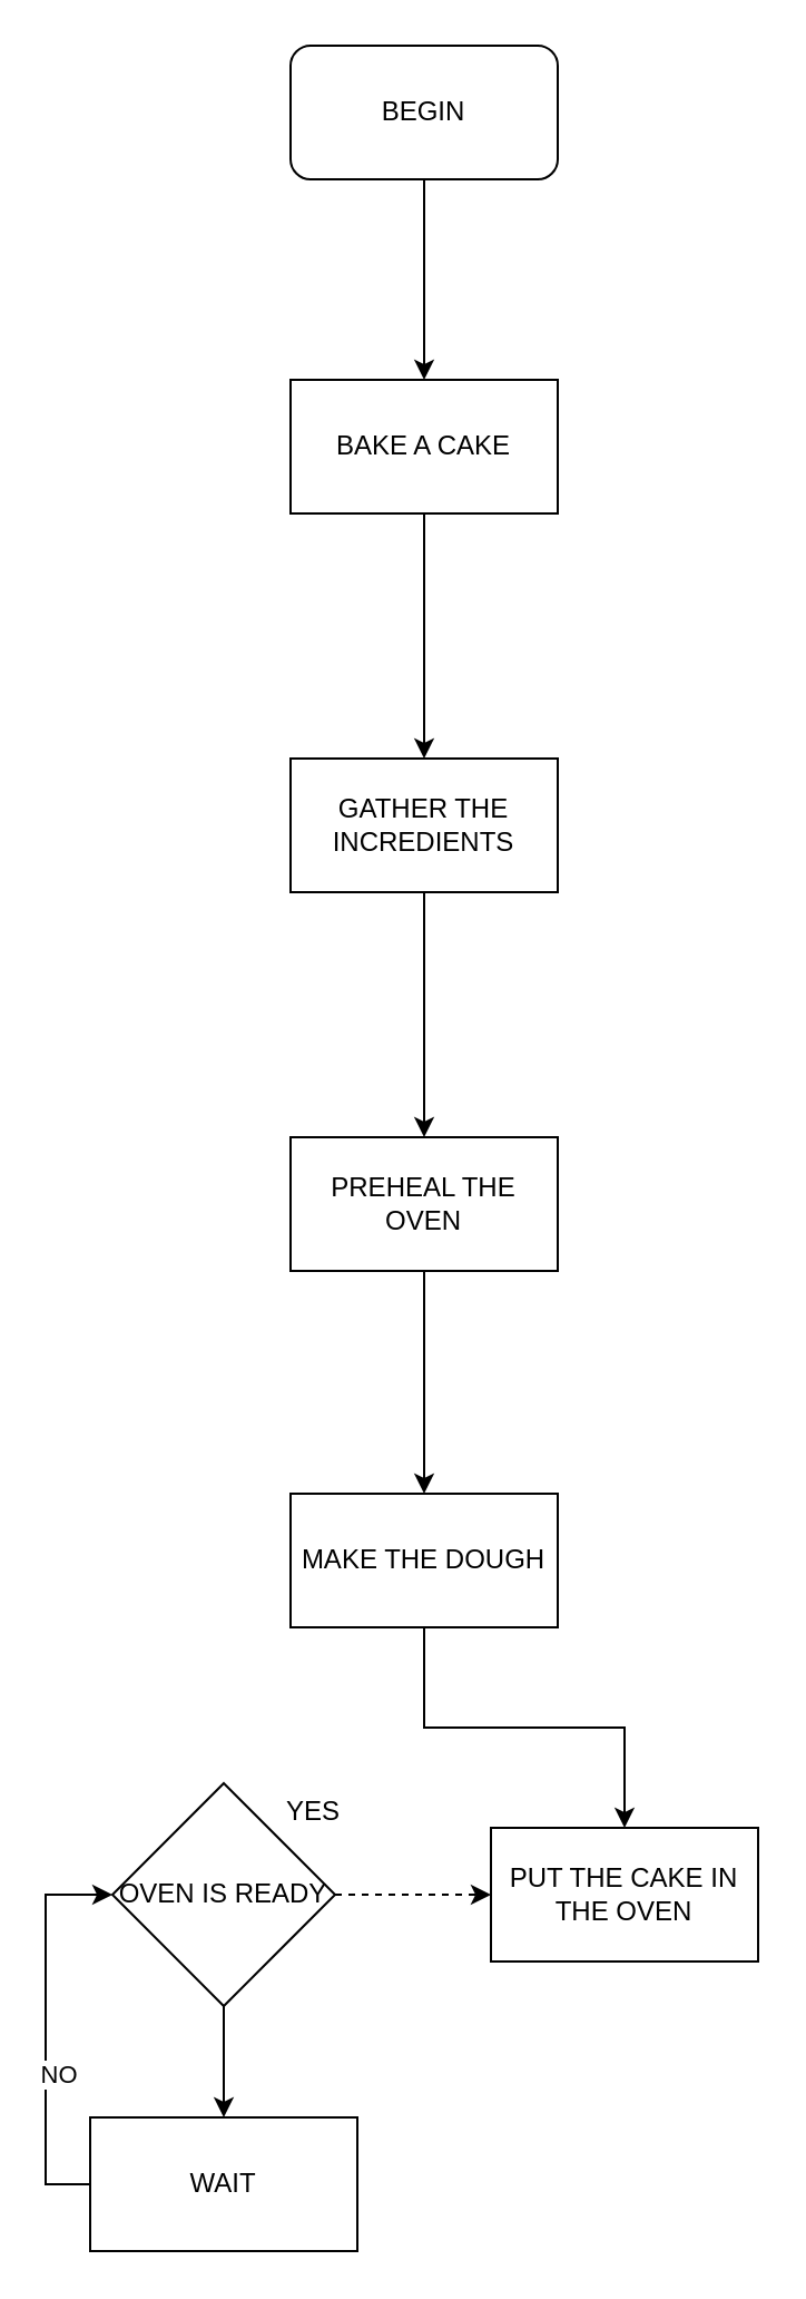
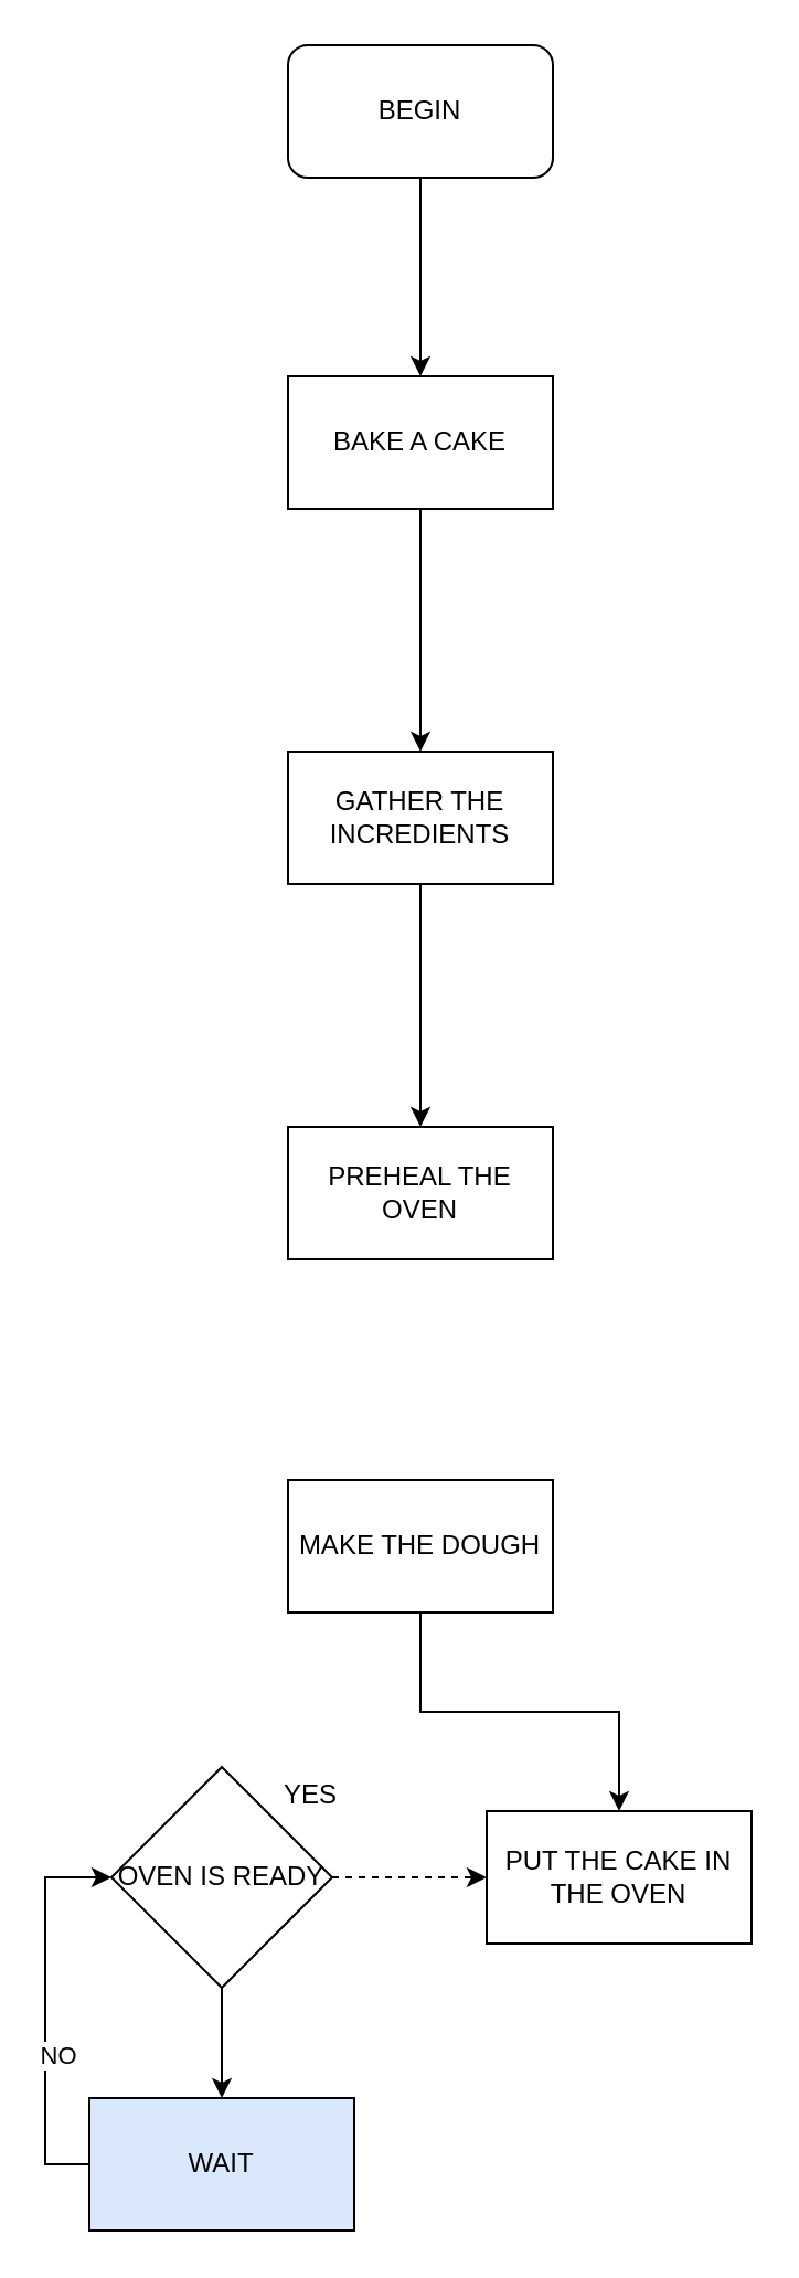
  <mxCell id="0" />
  <mxCell id="1" parent="0" />
  <mxCell id="2" value="" style="edgeStyle=orthogonalEdgeStyle;rounded=0;orthogonalLoop=1;jettySize=auto;html=1;" edge="1" parent="1" source="3" target="5"><mxGeometry relative="1" as="geometry" /></mxCell>
  <mxCell id="3" value="BEGIN" style="rounded=1;whiteSpace=wrap;html=1;" vertex="1" parent="1"><mxGeometry x="130" y="20" width="120" height="60" as="geometry" /></mxCell>
  <mxCell id="4" value="" style="edgeStyle=orthogonalEdgeStyle;rounded=0;orthogonalLoop=1;jettySize=auto;html=1;" edge="1" parent="1" source="5" target="7"><mxGeometry relative="1" as="geometry" /></mxCell>
  <mxCell id="5" value="BAKE A CAKE" style="rounded=0;whiteSpace=wrap;html=1;" vertex="1" parent="1"><mxGeometry x="130" y="170" width="120" height="60" as="geometry" /></mxCell>
  <mxCell id="6" value="" style="edgeStyle=orthogonalEdgeStyle;rounded=0;orthogonalLoop=1;jettySize=auto;html=1;" edge="1" parent="1" source="7" target="9"><mxGeometry relative="1" as="geometry" /></mxCell>
  <mxCell id="7" value="GATHER THE INCREDIENTS" style="rounded=0;whiteSpace=wrap;html=1;" vertex="1" parent="1"><mxGeometry x="130" y="340" width="120" height="60" as="geometry" /></mxCell>
- <mxCell id="8" value="" style="edgeStyle=orthogonalEdgeStyle;rounded=0;orthogonalLoop=1;jettySize=auto;html=1;" edge="1" parent="1" source="9" target="11"><mxGeometry relative="1" as="geometry" /></mxCell>
  <mxCell id="9" value="PREHEAL THE OVEN" style="rounded=0;whiteSpace=wrap;html=1;" vertex="1" parent="1"><mxGeometry x="130" y="510" width="120" height="60" as="geometry" /></mxCell>
  <mxCell id="10" value="" style="edgeStyle=orthogonalEdgeStyle;rounded=0;orthogonalLoop=1;jettySize=auto;html=1;" edge="1" parent="1" source="11" target="18"><mxGeometry relative="1" as="geometry" /></mxCell>
  <mxCell id="11" value="MAKE THE DOUGH" style="rounded=0;whiteSpace=wrap;html=1;" vertex="1" parent="1"><mxGeometry x="130" y="670" width="120" height="60" as="geometry" /></mxCell>
  <mxCell id="12" value="" style="edgeStyle=orthogonalEdgeStyle;rounded=0;orthogonalLoop=1;jettySize=auto;html=1;" edge="1" parent="1" source="14" target="17"><mxGeometry relative="1" as="geometry" /></mxCell>
  <mxCell id="13" value="" style="edgeStyle=orthogonalEdgeStyle;rounded=0;orthogonalLoop=1;jettySize=auto;html=1;dashed=1;" edge="1" parent="1" source="14" target="18"><mxGeometry relative="1" as="geometry" /></mxCell>
  <mxCell id="14" value="OVEN IS READY" style="rhombus;whiteSpace=wrap;html=1;" vertex="1" parent="1"><mxGeometry x="50" y="800" width="100" height="100" as="geometry" /></mxCell>
  <mxCell id="15" style="edgeStyle=orthogonalEdgeStyle;rounded=0;orthogonalLoop=1;jettySize=auto;html=1;entryX=0;entryY=0.5;entryDx=0;entryDy=0;" edge="1" parent="1" source="17" target="14"><mxGeometry relative="1" as="geometry"><Array as="points"><mxPoint x="20" y="980" /><mxPoint x="20" y="850" /></Array></mxGeometry></mxCell>
  <mxCell id="16" value="NO" style="edgeLabel;html=1;align=center;verticalAlign=middle;resizable=0;points=[];" vertex="1" connectable="0" parent="15"><mxGeometry x="-0.222" y="-5" relative="1" as="geometry"><mxPoint as="offset" /></mxGeometry></mxCell>
- <mxCell id="17" value="WAIT" style="whiteSpace=wrap;html=1;" vertex="1" parent="1"><mxGeometry x="40" y="950" width="120" height="60" as="geometry" /></mxCell>
+ <mxCell id="17" value="WAIT" style="whiteSpace=wrap;html=1;fillColor=#dae8fc;" vertex="1" parent="1"><mxGeometry x="40" y="950" width="120" height="60" as="geometry" /></mxCell>
  <mxCell id="18" value="PUT THE CAKE IN THE OVEN" style="whiteSpace=wrap;html=1;" vertex="1" parent="1"><mxGeometry x="220" y="820" width="120" height="60" as="geometry" /></mxCell>
  <mxCell id="19" value="YES" style="text;html=1;align=center;verticalAlign=middle;resizable=0;points=[];autosize=1;strokeColor=none;fillColor=none;" vertex="1" parent="1"><mxGeometry x="115" y="798" width="50" height="30" as="geometry" /></mxCell>
